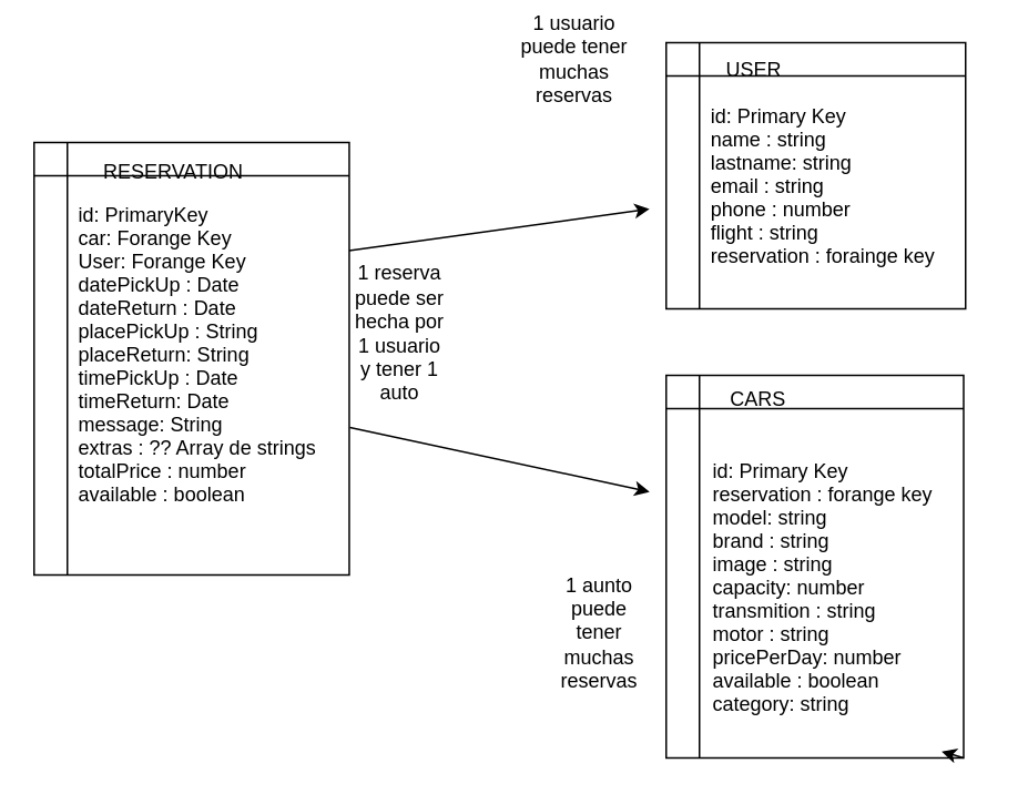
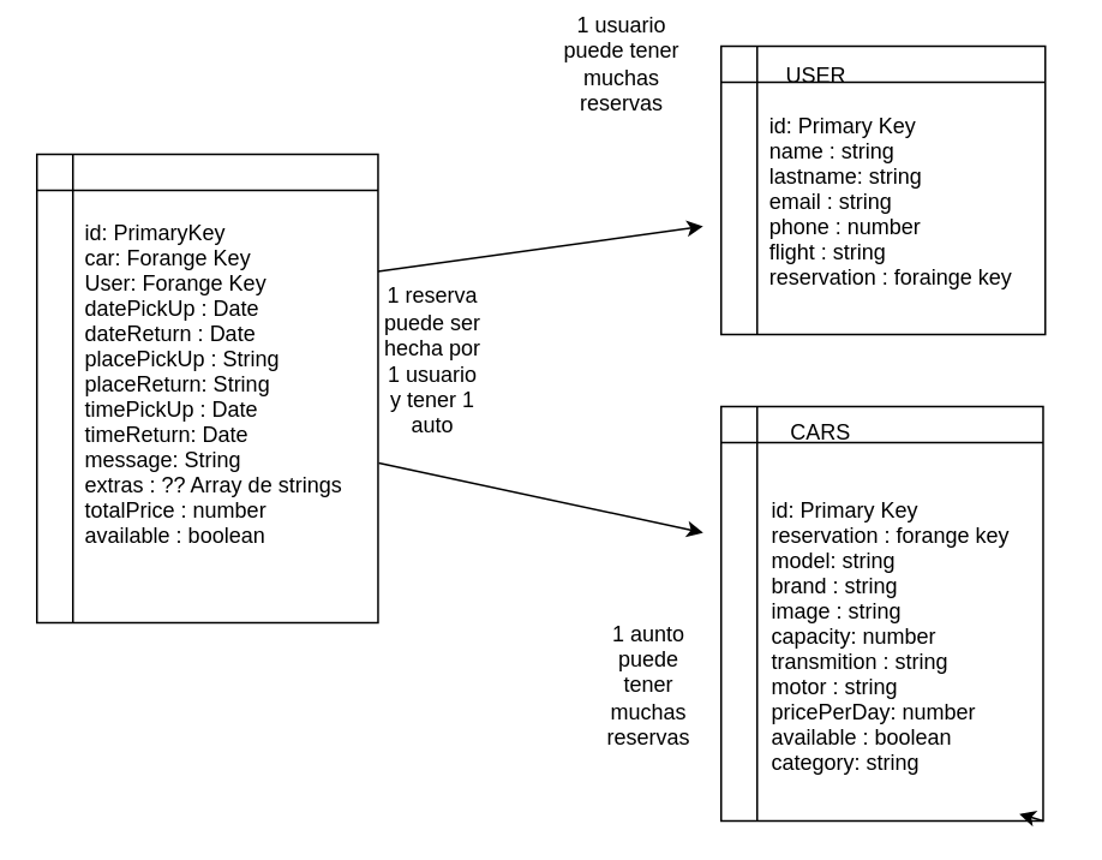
  <mxCell id="0" />
  <mxCell id="1" parent="0" />
  <mxCell id="2" value="" style="group" parent="1" vertex="1" connectable="0"><mxGeometry x="400" y="225" width="190" height="230" as="geometry" /></mxCell>
  <mxCell id="3" value="List Item" style="text;strokeColor=none;fillColor=none;align=left;verticalAlign=middle;spacingLeft=4;spacingRight=4;overflow=hidden;points=[[0,0.5],[1,0.5]];portConstraint=eastwest;rotatable=0;" parent="2" vertex="1"><mxGeometry x="33.529" y="49.286" width="89.412" height="49.286" as="geometry" /></mxCell>
  <mxCell id="4" value="" style="shape=internalStorage;whiteSpace=wrap;html=1;backgroundOutline=1;" parent="2" vertex="1"><mxGeometry width="178.824" height="230.0" as="geometry" /></mxCell>
  <mxCell id="5" value="CARS" style="text;html=1;strokeColor=none;fillColor=none;align=center;verticalAlign=middle;whiteSpace=wrap;rounded=0;" parent="2" vertex="1"><mxGeometry x="22.356" y="-10" width="67.059" height="49.286" as="geometry" /></mxCell>
  <mxCell id="6" value="id: Primary Key&#10;reservation : forange key&#10;model: string&#10;brand : string&#10;image : string&#10;capacity: number&#10;transmition : string&#10;motor : string&#10;pricePerDay: number&#10;available : boolean&#10;category: string&#10;" style="text;strokeColor=none;fillColor=none;align=left;verticalAlign=middle;spacingLeft=4;spacingRight=4;overflow=hidden;points=[[0,0.5],[1,0.5]];portConstraint=eastwest;rotatable=0;" parent="2" vertex="1"><mxGeometry x="22.353" y="49.286" width="167.647" height="164.286" as="geometry" /></mxCell>
  <mxCell id="7" style="edgeStyle=none;html=1;exitX=1;exitY=1;exitDx=0;exitDy=0;entryX=0.926;entryY=0.983;entryDx=0;entryDy=0;entryPerimeter=0;" parent="2" source="4" target="4" edge="1"><mxGeometry relative="1" as="geometry" /></mxCell>
  <mxCell id="8" value="" style="group" parent="1" vertex="1" connectable="0"><mxGeometry x="400" y="25" width="180" height="160" as="geometry" /></mxCell>
  <mxCell id="9" value="" style="shape=internalStorage;whiteSpace=wrap;html=1;backgroundOutline=1;" parent="8" vertex="1"><mxGeometry width="180" height="160" as="geometry" /></mxCell>
  <mxCell id="10" value="USER" style="text;html=1;strokeColor=none;fillColor=none;align=center;verticalAlign=middle;whiteSpace=wrap;rounded=0;" parent="8" vertex="1"><mxGeometry x="21.176" width="63.529" height="34.286" as="geometry" /></mxCell>
  <mxCell id="11" value="id: Primary Key&#10;name : string&#10;lastname: string&#10;email : string&#10;phone : number&#10;flight : string&#10;reservation : forainge key" style="text;strokeColor=none;fillColor=none;align=left;verticalAlign=middle;spacingLeft=4;spacingRight=4;overflow=hidden;points=[[0,0.5],[1,0.5]];portConstraint=eastwest;rotatable=0;" parent="8" vertex="1"><mxGeometry x="21.176" y="11.429" width="148.235" height="148.571" as="geometry" /></mxCell>
  <mxCell id="12" value="" style="group" parent="1" vertex="1" connectable="0"><mxGeometry x="20" y="85" width="200" height="260" as="geometry" /></mxCell>
  <mxCell id="13" value="" style="shape=internalStorage;whiteSpace=wrap;html=1;backgroundOutline=1;" parent="12" vertex="1"><mxGeometry width="189.474" height="260" as="geometry" /></mxCell>
  <mxCell id="14" value="" style="group" parent="12" vertex="1" connectable="0"><mxGeometry x="21.049" width="168.421" height="236.364" as="geometry" /></mxCell>
- <mxCell id="15" value="RESERVATION" style="text;html=1;strokeColor=none;fillColor=none;align=center;verticalAlign=middle;whiteSpace=wrap;rounded=0;" parent="14" vertex="1"><mxGeometry width="126.316" height="35.455" as="geometry" /></mxCell>
  <mxCell id="16" value="id: PrimaryKey&#10;car: Forange Key&#10;User: Forange Key&#10;datePickUp : Date&#10;dateReturn : Date&#10;placePickUp : String&#10;placeReturn: String&#10;timePickUp : Date&#10;timeReturn: Date&#10;message: String&#10;extras : ?? Array de strings&#10;totalPrice : number&#10;available : boolean &#10;&#10;" style="text;strokeColor=none;fillColor=none;align=left;verticalAlign=middle;spacingLeft=4;spacingRight=4;overflow=hidden;points=[[0,0.5],[1,0.5]];portConstraint=eastwest;rotatable=0;" parent="14" vertex="1"><mxGeometry y="35.455" width="168.421" height="200.909" as="geometry" /></mxCell>
  <mxCell id="17" value="" style="endArrow=classic;html=1;exitX=1;exitY=0.25;exitDx=0;exitDy=0;fontColor=#000000;labelBorderColor=#000000;strokeColor=#000000;" parent="1" source="13" edge="1"><mxGeometry width="50" height="50" relative="1" as="geometry"><mxPoint x="290" y="175" as="sourcePoint" /><mxPoint x="390" y="125" as="targetPoint" /></mxGeometry></mxCell>
  <mxCell id="18" value="" style="endArrow=classic;html=1;exitX=1.002;exitY=0.659;exitDx=0;exitDy=0;exitPerimeter=0;strokeColor=#000000;" parent="1" source="13" edge="1"><mxGeometry width="50" height="50" relative="1" as="geometry"><mxPoint x="290" y="175" as="sourcePoint" /><mxPoint x="390" y="295" as="targetPoint" /><Array as="points" /></mxGeometry></mxCell>
  <mxCell id="19" value="1 usuario puede tener muchas reservas" style="text;html=1;strokeColor=none;fillColor=none;align=center;verticalAlign=middle;whiteSpace=wrap;rounded=0;fontColor=#000000;" parent="1" vertex="1"><mxGeometry x="305" y="20" width="80" height="30" as="geometry" /></mxCell>
  <mxCell id="20" value="1 aunto puede tener muchas reservas" style="text;html=1;strokeColor=none;fillColor=none;align=center;verticalAlign=middle;whiteSpace=wrap;rounded=0;fontColor=#000000;" parent="1" vertex="1"><mxGeometry x="330" y="365" width="60" height="30" as="geometry" /></mxCell>
  <mxCell id="21" value="1 reserva puede ser hecha por 1 usuario y tener 1 auto" style="text;html=1;strokeColor=none;fillColor=none;align=center;verticalAlign=middle;whiteSpace=wrap;rounded=0;fontColor=#000000;" parent="1" vertex="1"><mxGeometry x="210" y="185" width="60" height="30" as="geometry" /></mxCell>
